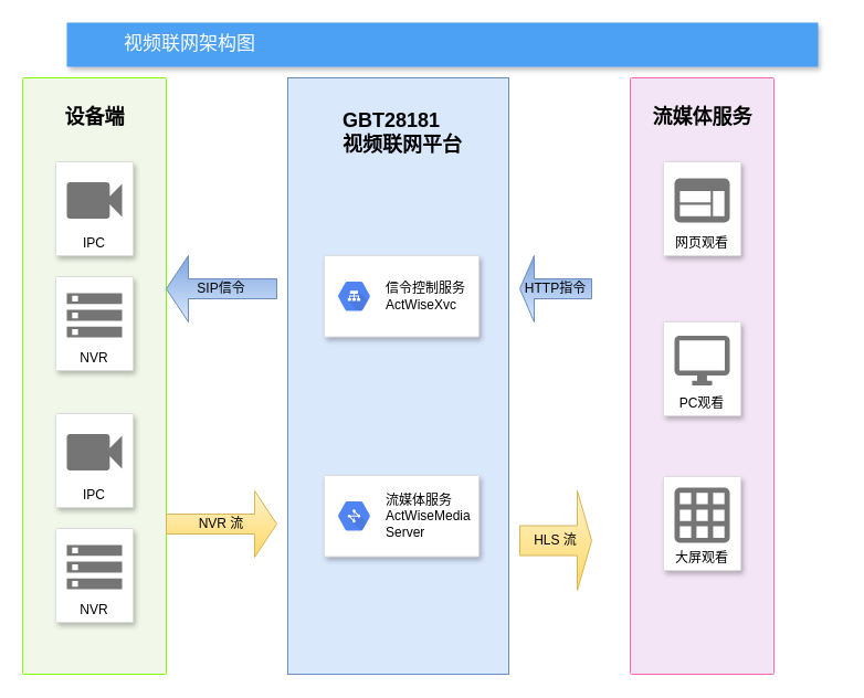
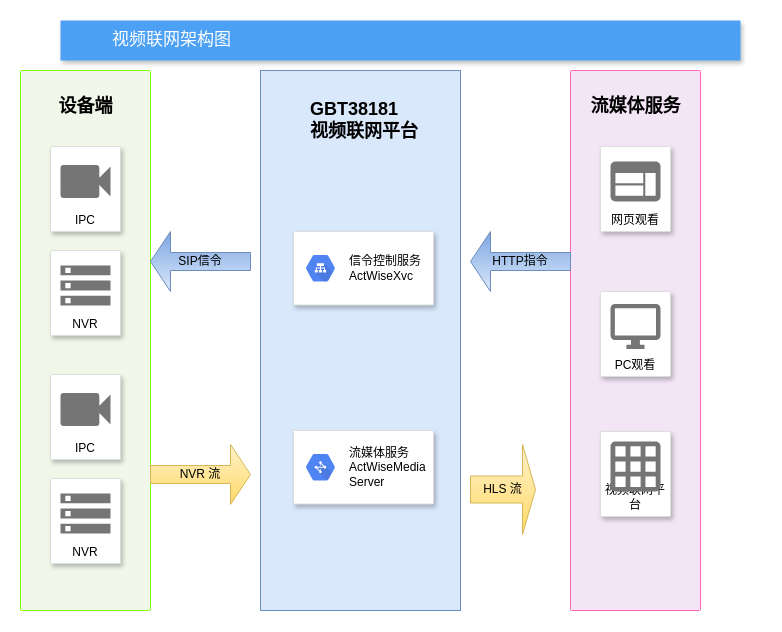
  <mxCell id="0" />
  <mxCell id="1" parent="0" />
- <mxCell id="2" value="&lt;p style=&quot;font-size: 18px&quot;&gt;&lt;b&gt;GBT28181&lt;br&gt;&lt;span&gt;视频联网平台&lt;/span&gt;&lt;/b&gt;&lt;/p&gt;" style="fillColor=#dae8fc;strokeColor=#6c8ebf;shadow=0;fontSize=14;align=left;spacing=10;9E9E9E;verticalAlign=top;spacingTop=-4;fontStyle=0;spacingLeft=40;html=1;container=0;" parent="1" vertex="1"><mxGeometry x="260" y="70" width="200" height="540" as="geometry" /></mxCell>
+ <mxCell id="2" value="&lt;p style=&quot;font-size: 18px&quot;&gt;&lt;b&gt;GBT38181&lt;br&gt;&lt;span&gt;视频联网平台&lt;/span&gt;&lt;/b&gt;&lt;/p&gt;" style="fillColor=#dae8fc;strokeColor=#6c8ebf;shadow=0;fontSize=14;align=left;spacing=10;9E9E9E;verticalAlign=top;spacingTop=-4;fontStyle=0;spacingLeft=40;html=1;container=0;" parent="1" vertex="1"><mxGeometry x="260" y="70" width="200" height="540" as="geometry" /></mxCell>
  <mxCell id="3" value="&lt;h2&gt;&lt;font color=&quot;#000000&quot;&gt;流媒体服务&lt;/font&gt;&lt;/h2&gt;" style="rounded=1;absoluteArcSize=1;arcSize=2;html=1;gradientColor=none;shadow=0;dashed=0;fontSize=12;fontColor=#9E9E9E;align=center;verticalAlign=top;spacing=10;spacingTop=-4;fillColor=#F3E5F5;strokeColor=#FF66B3;" parent="1" vertex="1"><mxGeometry x="570" y="70" width="130" height="540" as="geometry" /></mxCell>
  <mxCell id="4" value="&lt;h2&gt;&lt;font color=&quot;#000000&quot;&gt;设备端&lt;/font&gt;&lt;/h2&gt;" style="rounded=1;absoluteArcSize=1;arcSize=2;html=1;gradientColor=none;shadow=0;dashed=0;fontSize=12;fontColor=#9E9E9E;align=center;verticalAlign=top;spacing=10;spacingTop=-4;fillColor=#F1F8E9;strokeColor=#80FF00;" parent="1" vertex="1"><mxGeometry x="20" y="70" width="130" height="540" as="geometry" /></mxCell>
  <mxCell id="5" value="视频联网架构图" style="fillColor=#4DA1F5;strokeColor=none;shadow=1;gradientColor=none;fontSize=17;align=left;spacingLeft=50;fontColor=#ffffff;html=1;fontFamily=Tahoma;" parent="1" vertex="1"><mxGeometry x="60" y="20" width="680" height="40" as="geometry" /></mxCell>
  <mxCell id="6" style="edgeStyle=orthogonalEdgeStyle;rounded=0;html=1;labelBackgroundColor=none;startFill=1;startSize=4;endArrow=none;endFill=0;endSize=4;jettySize=auto;orthogonalLoop=1;strokeColor=#9E9E9E;strokeWidth=2;fontSize=12;fontColor=#000000;align=left;dashed=0;startArrow=blockThin;" parent="1" edge="1"><mxGeometry relative="1" as="geometry"><Array as="points"><mxPoint x="760" y="469" /><mxPoint x="760" y="320" /></Array><mxPoint x="710" y="469" as="sourcePoint" /></mxGeometry></mxCell>
  <mxCell id="7" value="IPC" style="strokeColor=#dddddd;shadow=1;strokeWidth=1;rounded=1;absoluteArcSize=1;arcSize=2;labelPosition=center;verticalLabelPosition=middle;align=center;verticalAlign=bottom;spacingLeft=0;fontSize=12;whiteSpace=wrap;spacingBottom=2;" parent="1" vertex="1"><mxGeometry x="50" y="146" width="70" height="85" as="geometry" /></mxCell>
  <mxCell id="8" value="" style="dashed=0;connectable=0;html=1;fillColor=#757575;strokeColor=none;shape=mxgraph.gcp2.record;part=1;" parent="7" vertex="1"><mxGeometry x="0.5" width="50" height="33" relative="1" as="geometry"><mxPoint x="-25" y="18.5" as="offset" /></mxGeometry></mxCell>
  <mxCell id="9" value="NVR" style="strokeColor=#dddddd;shadow=1;strokeWidth=1;rounded=1;absoluteArcSize=1;arcSize=2;labelPosition=center;verticalLabelPosition=middle;align=center;verticalAlign=bottom;spacingLeft=0;fontColor=#000000;fontSize=12;whiteSpace=wrap;spacingBottom=2;" parent="1" vertex="1"><mxGeometry x="50" y="250" width="70" height="85" as="geometry" /></mxCell>
  <mxCell id="10" value="" style="dashed=0;connectable=0;html=1;fillColor=#757575;strokeColor=none;shape=mxgraph.gcp2.storage;part=1;" parent="9" vertex="1"><mxGeometry x="0.5" width="50" height="40" relative="1" as="geometry"><mxPoint x="-25" y="15" as="offset" /></mxGeometry></mxCell>
  <mxCell id="11" value="IPC" style="strokeColor=#dddddd;shadow=1;strokeWidth=1;rounded=1;absoluteArcSize=1;arcSize=2;labelPosition=center;verticalLabelPosition=middle;align=center;verticalAlign=bottom;spacingLeft=0;fontColor=#000000;fontSize=12;whiteSpace=wrap;spacingBottom=2;" parent="1" vertex="1"><mxGeometry x="50" y="374" width="70" height="85" as="geometry" /></mxCell>
  <mxCell id="12" value="" style="dashed=0;connectable=0;html=1;fillColor=#757575;strokeColor=none;shape=mxgraph.gcp2.record;part=1;" parent="11" vertex="1"><mxGeometry x="0.5" width="50" height="33" relative="1" as="geometry"><mxPoint x="-25" y="18.5" as="offset" /></mxGeometry></mxCell>
  <mxCell id="13" value="NVR" style="strokeColor=#dddddd;shadow=1;strokeWidth=1;rounded=1;absoluteArcSize=1;arcSize=2;labelPosition=center;verticalLabelPosition=middle;align=center;verticalAlign=bottom;spacingLeft=0;fontColor=#000000;fontSize=12;whiteSpace=wrap;spacingBottom=2;" parent="1" vertex="1"><mxGeometry x="50" y="478" width="70" height="85" as="geometry" /></mxCell>
  <mxCell id="14" value="" style="dashed=0;connectable=0;html=1;fillColor=#757575;strokeColor=none;shape=mxgraph.gcp2.storage;part=1;" parent="13" vertex="1"><mxGeometry x="0.5" width="50" height="40" relative="1" as="geometry"><mxPoint x="-25" y="15" as="offset" /></mxGeometry></mxCell>
  <mxCell id="15" value="" style="strokeColor=#dddddd;fillColor=#ffffff;shadow=1;strokeWidth=1;rounded=1;absoluteArcSize=1;arcSize=2;fontSize=11;align=center;html=1;" parent="1" vertex="1"><mxGeometry x="293" y="430" width="140" height="73.5" as="geometry" /></mxCell>
  <mxCell id="16" value="&lt;font color=&quot;#000000&quot;&gt;流媒体服务&lt;br&gt;ActWiseMedia&lt;br&gt;Server&lt;/font&gt;" style="dashed=0;connectable=0;html=1;fillColor=#5184F3;strokeColor=none;shape=mxgraph.gcp2.hexIcon;prIcon=cloud_network;part=1;labelPosition=right;verticalLabelPosition=middle;align=left;verticalAlign=middle;spacingLeft=5;fontColor=#999999;fontSize=12;" parent="15" vertex="1"><mxGeometry y="0.5" width="44" height="39" relative="1" as="geometry"><mxPoint x="5" y="-19.5" as="offset" /></mxGeometry></mxCell>
  <mxCell id="17" value="" style="strokeColor=#dddddd;fillColor=#ffffff;shadow=1;strokeWidth=1;rounded=1;absoluteArcSize=1;arcSize=2;fontSize=11;fontColor=#000000;align=center;html=1;" parent="1" vertex="1"><mxGeometry x="293" y="231" width="140" height="73.5" as="geometry" /></mxCell>
  <mxCell id="18" value="&lt;font color=&quot;#000000&quot;&gt;信令控制服务&lt;br&gt;ActWiseXvc&lt;br&gt;&lt;/font&gt;" style="dashed=0;connectable=0;html=1;fillColor=#5184F3;strokeColor=none;shape=mxgraph.gcp2.hexIcon;prIcon=cloud_load_balancing;part=1;labelPosition=right;verticalLabelPosition=middle;align=left;verticalAlign=middle;spacingLeft=5;fontColor=#999999;fontSize=12;" parent="17" vertex="1"><mxGeometry y="0.5" width="44" height="39" relative="1" as="geometry"><mxPoint x="5" y="-19.5" as="offset" /></mxGeometry></mxCell>
  <mxCell id="19" value="SIP信令" style="shape=singleArrow;direction=west;whiteSpace=wrap;html=1;fontFamily=Helvetica;fontSize=12;align=center;strokeColor=#6c8ebf;fillColor=#dae8fc;gradientColor=#7ea6e0;" parent="1" vertex="1"><mxGeometry x="150" y="231" width="100" height="60" as="geometry" /></mxCell>
- <mxCell id="20" value="大屏观看" style="strokeColor=#dddddd;shadow=1;strokeWidth=1;rounded=1;absoluteArcSize=1;arcSize=2;labelPosition=center;verticalLabelPosition=middle;align=center;verticalAlign=bottom;spacingLeft=0;fontColor=#000000;fontSize=12;whiteSpace=wrap;spacingBottom=2;" parent="1" vertex="1"><mxGeometry x="600" y="431" width="70" height="85" as="geometry" /></mxCell>
+ <mxCell id="20" value="视频联网平台" style="strokeColor=#dddddd;shadow=1;strokeWidth=1;rounded=1;absoluteArcSize=1;arcSize=2;labelPosition=center;verticalLabelPosition=middle;align=center;verticalAlign=bottom;spacingLeft=0;fontColor=#000000;fontSize=12;whiteSpace=wrap;spacingBottom=2;" parent="1" vertex="1"><mxGeometry x="600" y="431" width="70" height="85" as="geometry" /></mxCell>
  <mxCell id="21" value="" style="dashed=0;connectable=0;html=1;fillColor=#757575;strokeColor=none;shape=mxgraph.gcp2.report;part=1;" parent="20" vertex="1"><mxGeometry x="0.5" width="50" height="50" relative="1" as="geometry"><mxPoint x="-25" y="10" as="offset" /></mxGeometry></mxCell>
  <mxCell id="22" value="PC观看" style="strokeColor=#dddddd;shadow=1;strokeWidth=1;rounded=1;absoluteArcSize=1;arcSize=2;labelPosition=center;verticalLabelPosition=middle;align=center;verticalAlign=bottom;spacingLeft=0;fontColor=#000000;fontSize=12;whiteSpace=wrap;spacingBottom=2;" parent="1" vertex="1"><mxGeometry x="600" y="291" width="70" height="85" as="geometry" /></mxCell>
  <mxCell id="23" value="" style="dashed=0;connectable=0;html=1;fillColor=#757575;strokeColor=none;shape=mxgraph.gcp2.desktop;part=1;" parent="22" vertex="1"><mxGeometry x="0.5" width="50" height="45" relative="1" as="geometry"><mxPoint x="-25" y="12.5" as="offset" /></mxGeometry></mxCell>
  <mxCell id="24" value="网页观看" style="strokeColor=#dddddd;shadow=1;strokeWidth=1;rounded=1;absoluteArcSize=1;arcSize=2;labelPosition=center;verticalLabelPosition=middle;align=center;verticalAlign=bottom;spacingLeft=0;fontColor=#000000;fontSize=12;whiteSpace=wrap;spacingBottom=2;" parent="1" vertex="1"><mxGeometry x="600" y="146" width="70" height="85" as="geometry" /></mxCell>
  <mxCell id="25" value="" style="dashed=0;connectable=0;html=1;fillColor=#757575;strokeColor=none;shape=mxgraph.gcp2.application;part=1;" parent="24" vertex="1"><mxGeometry x="0.5" width="50" height="40" relative="1" as="geometry"><mxPoint x="-25" y="15" as="offset" /></mxGeometry></mxCell>
  <mxCell id="26" value="NVR 流" style="shape=singleArrow;whiteSpace=wrap;html=1;fontFamily=Helvetica;fontSize=12;align=center;strokeColor=#d6b656;fillColor=#fff2cc;gradientColor=#ffd966;" parent="1" vertex="1"><mxGeometry x="150" y="444" width="100" height="60" as="geometry" /></mxCell>
- <mxCell id="27" value="HTTP指令" style="shape=singleArrow;direction=west;whiteSpace=wrap;html=1;strokeColor=#6c8ebf;fillColor=#dae8fc;gradientColor=#7ea6e0;" parent="1" vertex="1"><mxGeometry x="470" y="231" width="65" height="60" as="geometry" /></mxCell>
+ <mxCell id="27" value="HTTP指令" style="shape=singleArrow;direction=west;whiteSpace=wrap;html=1;strokeColor=#6c8ebf;fillColor=#dae8fc;gradientColor=#7ea6e0;" parent="1" vertex="1"><mxGeometry x="470" y="231" width="100" height="60" as="geometry" /></mxCell>
  <mxCell id="28" value="HLS 流" style="shape=singleArrow;whiteSpace=wrap;html=1;fontFamily=Helvetica;fontSize=12;align=center;strokeColor=#d6b656;fillColor=#fff2cc;gradientColor=#ffd966;" parent="1" vertex="1"><mxGeometry x="470" y="444" width="65" height="90" as="geometry" /></mxCell>
